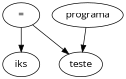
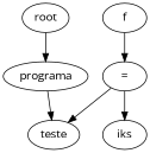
  digraph {
    fontname="Open Sans"
    node [fontname="Open Sans"]
    edge [fontname="Open Sans"]
    n1 [label=iks]
    n2 [label=teste]
    n3 [label="="]
+   n4 [label=f]
    n5 [label=programa]
+   n6 [label=root]
    n3 -> n1
    n3 -> n2
+   n4 -> n3
    n5 -> n2
+   n6 -> n5
  }
